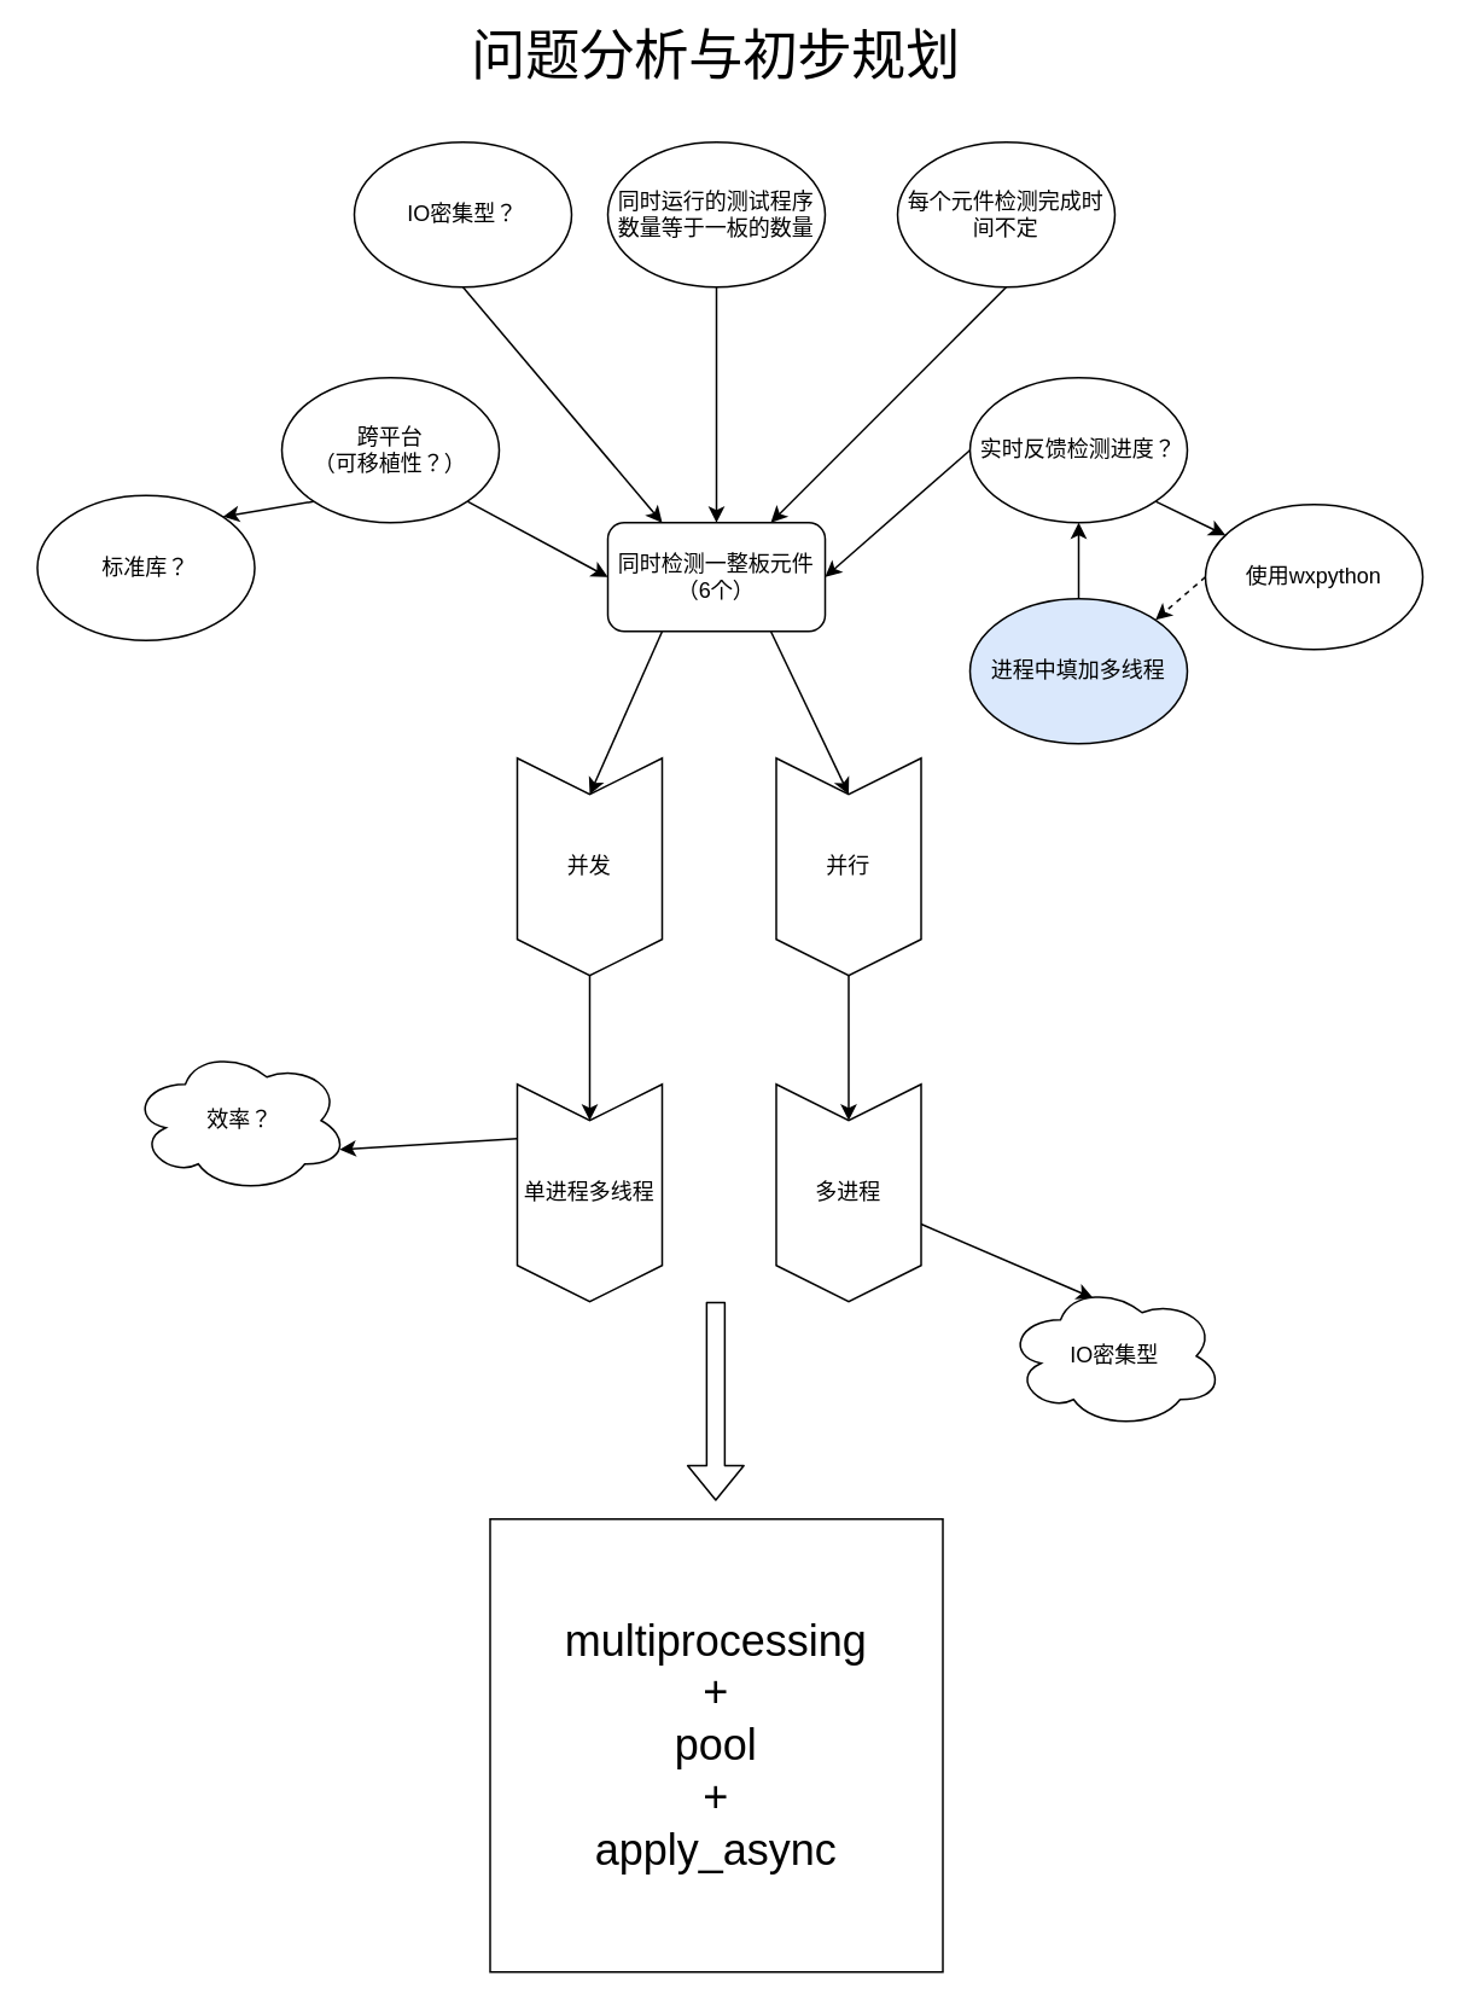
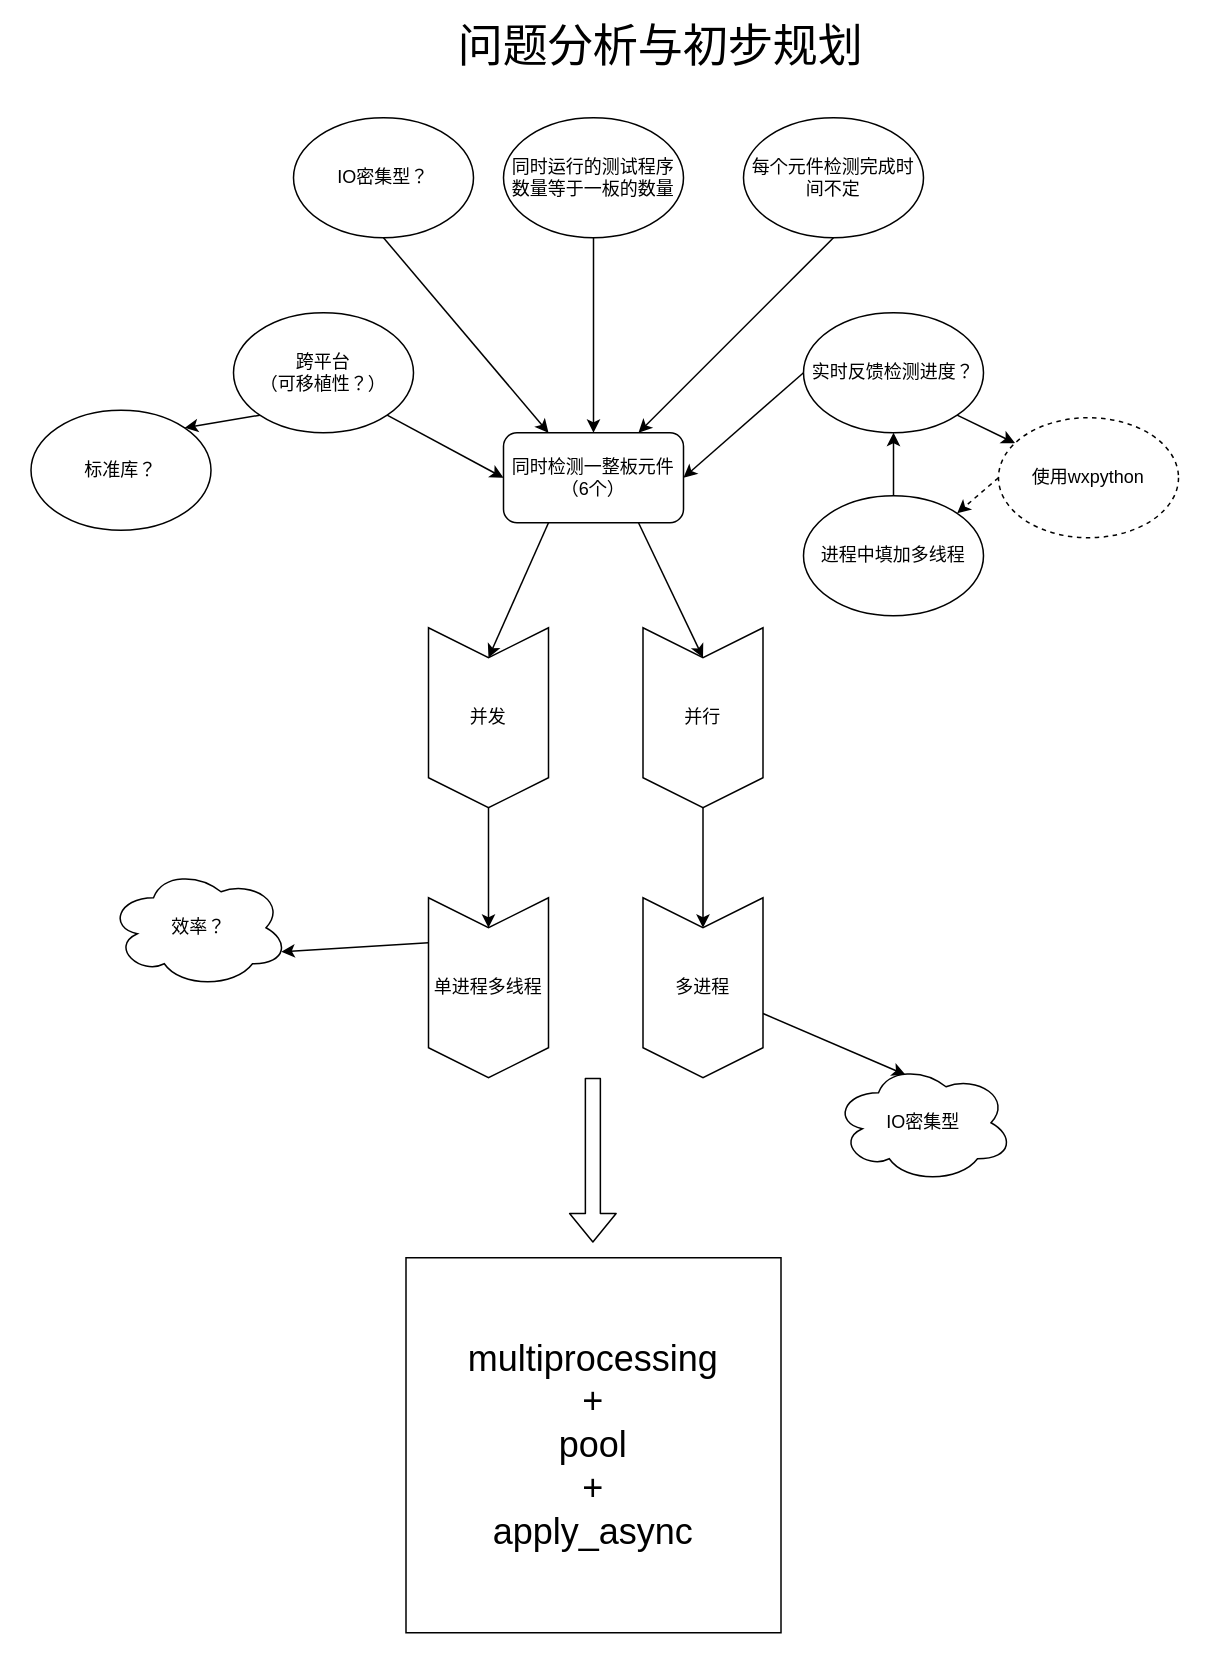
  <mxCell id="0" />
  <mxCell id="1" parent="0" />
  <mxCell id="2" style="edgeStyle=none;rounded=0;orthogonalLoop=1;jettySize=auto;html=1;exitX=0.25;exitY=1;exitDx=0;exitDy=0;entryX=0;entryY=0.5;entryDx=0;entryDy=0;" edge="1" parent="1" source="4" target="31"><mxGeometry relative="1" as="geometry"><mxPoint x="325" y="434.667" as="targetPoint" /></mxGeometry></mxCell>
  <mxCell id="3" style="edgeStyle=none;rounded=0;orthogonalLoop=1;jettySize=auto;html=1;exitX=0.75;exitY=1;exitDx=0;exitDy=0;entryX=0;entryY=0.5;entryDx=0;entryDy=0;" edge="1" parent="1" source="4" target="21"><mxGeometry relative="1" as="geometry" /></mxCell>
  <mxCell id="4" value="同时检测一整板元件&lt;br&gt;（6个）" style="rounded=1;whiteSpace=wrap;html=1;" vertex="1" parent="1"><mxGeometry x="335" y="288" width="120" height="60" as="geometry" /></mxCell>
  <mxCell id="5" style="rounded=0;orthogonalLoop=1;jettySize=auto;html=1;exitX=0.5;exitY=1;exitDx=0;exitDy=0;entryX=0.5;entryY=0;entryDx=0;entryDy=0;" edge="1" parent="1" source="6" target="4"><mxGeometry relative="1" as="geometry" /></mxCell>
  <mxCell id="6" value="同时运行的测试程序数量等于一板的数量" style="ellipse;whiteSpace=wrap;html=1;" vertex="1" parent="1"><mxGeometry x="335" y="78" width="120" height="80" as="geometry" /></mxCell>
  <mxCell id="7" style="rounded=0;orthogonalLoop=1;jettySize=auto;html=1;entryX=0;entryY=0.5;entryDx=0;entryDy=0;exitX=1;exitY=1;exitDx=0;exitDy=0;" edge="1" parent="1" source="9" target="4"><mxGeometry relative="1" as="geometry" /></mxCell>
  <mxCell id="8" style="edgeStyle=none;rounded=0;orthogonalLoop=1;jettySize=auto;html=1;exitX=0;exitY=1;exitDx=0;exitDy=0;entryX=1;entryY=0;entryDx=0;entryDy=0;fontSize=12;" edge="1" parent="1" source="9" target="30"><mxGeometry relative="1" as="geometry"><mxPoint x="95" y="218" as="targetPoint" /></mxGeometry></mxCell>
  <mxCell id="9" value="跨平台&lt;br&gt;（可移植性？）" style="ellipse;whiteSpace=wrap;html=1;" vertex="1" parent="1"><mxGeometry x="155" y="208" width="120" height="80" as="geometry" /></mxCell>
  <mxCell id="10" style="rounded=0;orthogonalLoop=1;jettySize=auto;html=1;entryX=0.25;entryY=0;entryDx=0;entryDy=0;exitX=0.5;exitY=1;exitDx=0;exitDy=0;" edge="1" parent="1" source="11" target="4"><mxGeometry relative="1" as="geometry" /></mxCell>
  <mxCell id="11" value="IO密集型？" style="ellipse;whiteSpace=wrap;html=1;" vertex="1" parent="1"><mxGeometry x="195" y="78" width="120" height="80" as="geometry" /></mxCell>
  <mxCell id="12" style="edgeStyle=none;rounded=0;orthogonalLoop=1;jettySize=auto;html=1;exitX=0.5;exitY=1;exitDx=0;exitDy=0;entryX=0.75;entryY=0;entryDx=0;entryDy=0;" edge="1" parent="1" source="13" target="4"><mxGeometry relative="1" as="geometry" /></mxCell>
  <mxCell id="13" value="每个元件检测完成时间不定" style="ellipse;whiteSpace=wrap;html=1;" vertex="1" parent="1"><mxGeometry x="495" y="78" width="120" height="80" as="geometry" /></mxCell>
  <mxCell id="14" style="edgeStyle=none;rounded=0;orthogonalLoop=1;jettySize=auto;html=1;exitX=0;exitY=0.5;exitDx=0;exitDy=0;entryX=1;entryY=0.5;entryDx=0;entryDy=0;" edge="1" parent="1" source="16" target="4"><mxGeometry relative="1" as="geometry" /></mxCell>
  <mxCell id="15" style="edgeStyle=none;rounded=0;orthogonalLoop=1;jettySize=auto;html=1;exitX=1;exitY=1;exitDx=0;exitDy=0;fontSize=12;" edge="1" parent="1" source="16" target="28"><mxGeometry relative="1" as="geometry" /></mxCell>
  <mxCell id="16" value="实时反馈检测进度？" style="ellipse;whiteSpace=wrap;html=1;" vertex="1" parent="1"><mxGeometry x="535" y="208" width="120" height="80" as="geometry" /></mxCell>
  <mxCell id="17" style="edgeStyle=none;rounded=0;orthogonalLoop=1;jettySize=auto;html=1;entryX=0.5;entryY=1;entryDx=0;entryDy=0;" edge="1" parent="1" source="18" target="16"><mxGeometry relative="1" as="geometry" /></mxCell>
- <mxCell id="18" value="进程中填加多线程" style="ellipse;whiteSpace=wrap;html=1;fillColor=#dae8fc;" vertex="1" parent="1"><mxGeometry x="535" y="330" width="120" height="80" as="geometry" /></mxCell>
+ <mxCell id="18" value="进程中填加多线程" style="ellipse;whiteSpace=wrap;html=1;" vertex="1" parent="1"><mxGeometry x="535" y="330" width="120" height="80" as="geometry" /></mxCell>
  <mxCell id="19" style="edgeStyle=none;rounded=0;orthogonalLoop=1;jettySize=auto;html=1;entryX=0;entryY=0.5;entryDx=0;entryDy=0;" edge="1" parent="1" target="23"><mxGeometry relative="1" as="geometry"><mxPoint x="325" y="538" as="sourcePoint" /></mxGeometry></mxCell>
  <mxCell id="20" style="edgeStyle=none;rounded=0;orthogonalLoop=1;jettySize=auto;html=1;exitX=1;exitY=0.5;exitDx=0;exitDy=0;entryX=0;entryY=0.5;entryDx=0;entryDy=0;" edge="1" parent="1" source="21" target="25"><mxGeometry relative="1" as="geometry" /></mxCell>
  <mxCell id="21" value="并行" style="shape=step;perimeter=stepPerimeter;whiteSpace=wrap;html=1;fixedSize=1;direction=south;" vertex="1" parent="1"><mxGeometry x="428" y="418" width="80" height="120" as="geometry" /></mxCell>
  <mxCell id="22" style="edgeStyle=none;rounded=0;orthogonalLoop=1;jettySize=auto;html=1;exitX=0.25;exitY=1;exitDx=0;exitDy=0;entryX=0.96;entryY=0.7;entryDx=0;entryDy=0;entryPerimeter=0;fontSize=12;" edge="1" parent="1" source="23" target="33"><mxGeometry relative="1" as="geometry" /></mxCell>
  <mxCell id="23" value="单进程多线程" style="shape=step;perimeter=stepPerimeter;whiteSpace=wrap;html=1;fixedSize=1;direction=south;" vertex="1" parent="1"><mxGeometry x="285" y="598" width="80" height="120" as="geometry" /></mxCell>
  <mxCell id="24" style="edgeStyle=none;rounded=0;orthogonalLoop=1;jettySize=auto;html=1;entryX=0.4;entryY=0.1;entryDx=0;entryDy=0;entryPerimeter=0;" edge="1" parent="1" source="25" target="26"><mxGeometry relative="1" as="geometry"><mxPoint x="298" y="928" as="targetPoint" /></mxGeometry></mxCell>
  <mxCell id="25" value="多进程" style="shape=step;perimeter=stepPerimeter;whiteSpace=wrap;html=1;fixedSize=1;direction=south;" vertex="1" parent="1"><mxGeometry x="428" y="598" width="80" height="120" as="geometry" /></mxCell>
  <mxCell id="26" value="IO密集型" style="ellipse;shape=cloud;whiteSpace=wrap;html=1;" vertex="1" parent="1"><mxGeometry x="555" y="708" width="120" height="80" as="geometry" /></mxCell>
  <mxCell id="27" value="multiprocessing&lt;br&gt;+&lt;br style=&quot;font-size: 24px&quot;&gt;pool&lt;br&gt;+&lt;br style=&quot;font-size: 24px&quot;&gt;apply_async" style="whiteSpace=wrap;html=1;aspect=fixed;fontSize=24;" vertex="1" parent="1"><mxGeometry x="270" y="838" width="250" height="250" as="geometry" /></mxCell>
- <mxCell id="28" value="使用wxpython" style="ellipse;whiteSpace=wrap;html=1;fontSize=12;" vertex="1" parent="1"><mxGeometry x="665" y="278" width="120" height="80" as="geometry" /></mxCell>
+ <mxCell id="28" value="使用wxpython" style="ellipse;whiteSpace=wrap;html=1;fontSize=12;dashed=1;" vertex="1" parent="1"><mxGeometry x="665" y="278" width="120" height="80" as="geometry" /></mxCell>
  <mxCell id="29" value="" style="endArrow=classic;html=1;fontSize=12;entryX=1;entryY=0;entryDx=0;entryDy=0;exitX=0;exitY=0.5;exitDx=0;exitDy=0;dashed=1;" edge="1" parent="1" source="28" target="18"><mxGeometry width="50" height="50" relative="1" as="geometry"><mxPoint x="695" y="438" as="sourcePoint" /><mxPoint x="745" y="388" as="targetPoint" /></mxGeometry></mxCell>
  <mxCell id="30" value="标准库？" style="ellipse;whiteSpace=wrap;html=1;fontSize=12;" vertex="1" parent="1"><mxGeometry x="20" y="273" width="120" height="80" as="geometry" /></mxCell>
  <mxCell id="31" value="&lt;span style=&quot;white-space: normal ; background-color: rgb(255 , 255 , 255)&quot;&gt;并发&lt;/span&gt;" style="shape=step;perimeter=stepPerimeter;whiteSpace=wrap;html=1;fixedSize=1;fontSize=12;direction=south;" vertex="1" parent="1"><mxGeometry x="285" y="418" width="80" height="120" as="geometry" /></mxCell>
  <mxCell id="32" value="" style="shape=flexArrow;endArrow=classic;html=1;fontSize=12;" edge="1" parent="1"><mxGeometry width="50" height="50" relative="1" as="geometry"><mxPoint x="394.58" y="718" as="sourcePoint" /><mxPoint x="394.58" y="828" as="targetPoint" /></mxGeometry></mxCell>
  <mxCell id="33" value="效率？" style="ellipse;shape=cloud;whiteSpace=wrap;html=1;fontSize=12;" vertex="1" parent="1"><mxGeometry x="71.67" y="578" width="120" height="80" as="geometry" /></mxCell>
- <mxCell id="34" value="问题分析与初步规划" style="text;html=1;strokeColor=none;fillColor=none;align=center;verticalAlign=middle;whiteSpace=wrap;rounded=0;fontSize=30;" vertex="1" parent="1"><mxGeometry x="235" y="20" width="320" height="20" as="geometry" /></mxCell>
+ <mxCell id="34" value="问题分析与初步规划" style="text;html=1;strokeColor=none;fillColor=none;align=center;verticalAlign=middle;whiteSpace=wrap;rounded=0;fontSize=30;" vertex="1" parent="1"><mxGeometry x="280" y="20" width="320" height="20" as="geometry" /></mxCell>
